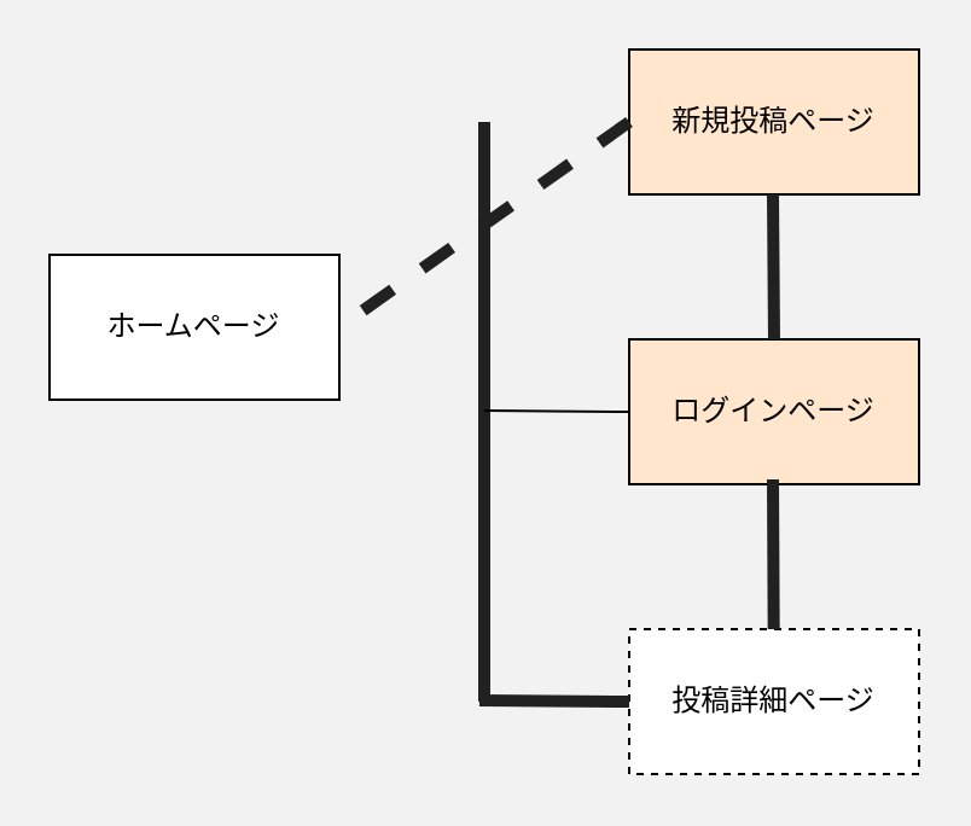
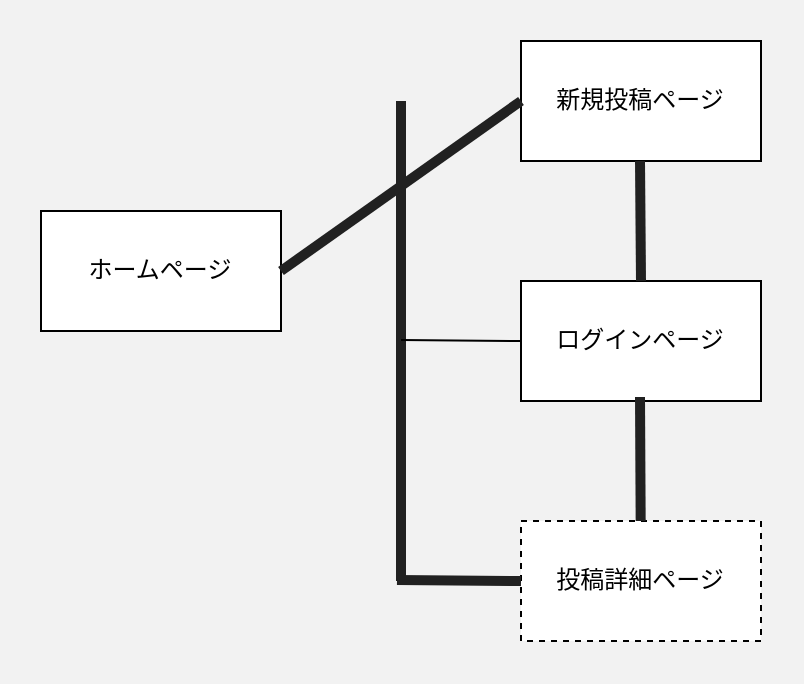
  <mxCell id="0" />
  <mxCell id="1" parent="0" />
  <mxCell id="2" value="ホームページ" style="rounded=0;whiteSpace=wrap;html=1;" vertex="1" parent="1"><mxGeometry x="20" y="105" width="120" height="60" as="geometry" /></mxCell>
- <mxCell id="3" value="新規投稿ページ" style="rounded=0;whiteSpace=wrap;html=1;fillColor=#ffe6cc;" vertex="1" parent="1"><mxGeometry x="260" y="20" width="120" height="60" as="geometry" /></mxCell>
- <mxCell id="4" value="ログインページ" style="rounded=0;whiteSpace=wrap;html=1;fillColor=#ffe6cc;" vertex="1" parent="1"><mxGeometry x="260" y="140" width="120" height="60" as="geometry" /></mxCell>
+ <mxCell id="3" value="新規投稿ページ" style="rounded=0;whiteSpace=wrap;html=1;" vertex="1" parent="1"><mxGeometry x="260" y="20" width="120" height="60" as="geometry" /></mxCell>
+ <mxCell id="4" value="ログインページ" style="rounded=0;whiteSpace=wrap;html=1;" vertex="1" parent="1"><mxGeometry x="260" y="140" width="120" height="60" as="geometry" /></mxCell>
  <mxCell id="5" value="投稿詳細ページ" style="rounded=0;whiteSpace=wrap;html=1;dashed=1;" vertex="1" parent="1"><mxGeometry x="260" y="260" width="120" height="60" as="geometry" /></mxCell>
  <mxCell id="6" value="" style="endArrow=none;html=1;strokeWidth=5;strokeColor=#212121;" edge="1" parent="1"><mxGeometry width="50" height="50" relative="1" as="geometry"><mxPoint x="200" y="290" as="sourcePoint" /><mxPoint x="200" y="50" as="targetPoint" /></mxGeometry></mxCell>
  <mxCell id="7" value="" style="endArrow=none;html=1;entryX=1;entryY=0.5;entryDx=0;entryDy=0;exitX=0;exitY=0.5;exitDx=0;exitDy=0;" edge="1" parent="1" source="5"><mxGeometry width="50" height="50" relative="1" as="geometry"><mxPoint x="250" y="290" as="sourcePoint" /><mxPoint x="200" y="289.5" as="targetPoint" /></mxGeometry></mxCell>
  <mxCell id="8" value="" style="endArrow=none;html=1;entryX=1;entryY=0.5;entryDx=0;entryDy=0;" edge="1" parent="1"><mxGeometry width="50" height="50" relative="1" as="geometry"><mxPoint x="260" y="170" as="sourcePoint" /><mxPoint x="200" y="169.5" as="targetPoint" /></mxGeometry></mxCell>
  <mxCell id="9" value="" style="endArrow=none;html=1;strokeWidth=5;strokeColor=#212121;exitX=0.5;exitY=0;exitDx=0;exitDy=0;" edge="1" parent="1" source="4"><mxGeometry width="50" height="50" relative="1" as="geometry"><mxPoint x="319.5" y="320" as="sourcePoint" /><mxPoint x="319.5" y="80" as="targetPoint" /></mxGeometry></mxCell>
  <mxCell id="10" value="" style="endArrow=none;html=1;strokeWidth=5;strokeColor=#212121;" edge="1" parent="1" source="5"><mxGeometry width="50" height="50" relative="1" as="geometry"><mxPoint x="320" y="258" as="sourcePoint" /><mxPoint x="319.5" y="198" as="targetPoint" /></mxGeometry></mxCell>
- <mxCell id="11" value="" style="endArrow=none;html=1;strokeWidth=5;strokeColor=#212121;entryX=1;entryY=0.5;entryDx=0;entryDy=0;exitX=0;exitY=0.5;exitDx=0;exitDy=0;dashed=1;" edge="1" parent="1" source="3" target="2"><mxGeometry width="50" height="50" relative="1" as="geometry"><mxPoint x="210" y="300" as="sourcePoint" /><mxPoint x="210" y="60" as="targetPoint" /></mxGeometry></mxCell>
+ <mxCell id="11" value="" style="endArrow=none;html=1;strokeWidth=5;strokeColor=#212121;entryX=1;entryY=0.5;entryDx=0;entryDy=0;exitX=0;exitY=0.5;exitDx=0;exitDy=0;" edge="1" parent="1" source="3" target="2"><mxGeometry width="50" height="50" relative="1" as="geometry"><mxPoint x="210" y="300" as="sourcePoint" /><mxPoint x="210" y="60" as="targetPoint" /></mxGeometry></mxCell>
  <mxCell id="12" value="" style="endArrow=none;html=1;strokeWidth=5;strokeColor=#212121;entryX=1;entryY=0.5;entryDx=0;entryDy=0;exitX=0;exitY=0.5;exitDx=0;exitDy=0;" edge="1" parent="1" source="5"><mxGeometry width="50" height="50" relative="1" as="geometry"><mxPoint x="259" y="293" as="sourcePoint" /><mxPoint x="198" y="289.5" as="targetPoint" /></mxGeometry></mxCell>
